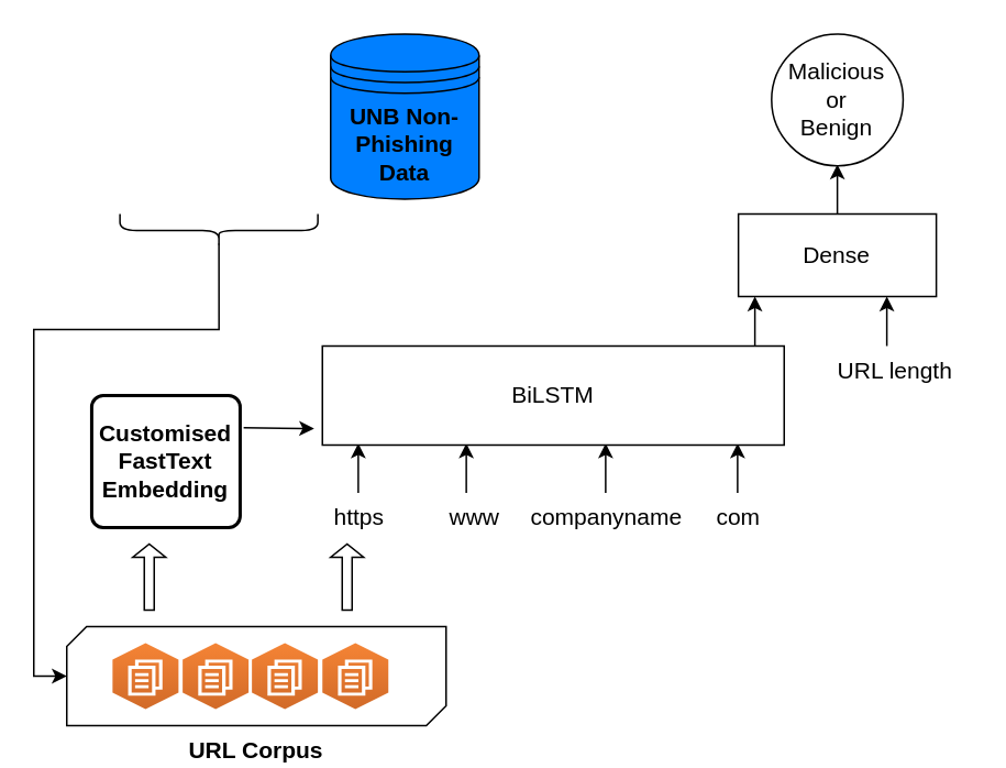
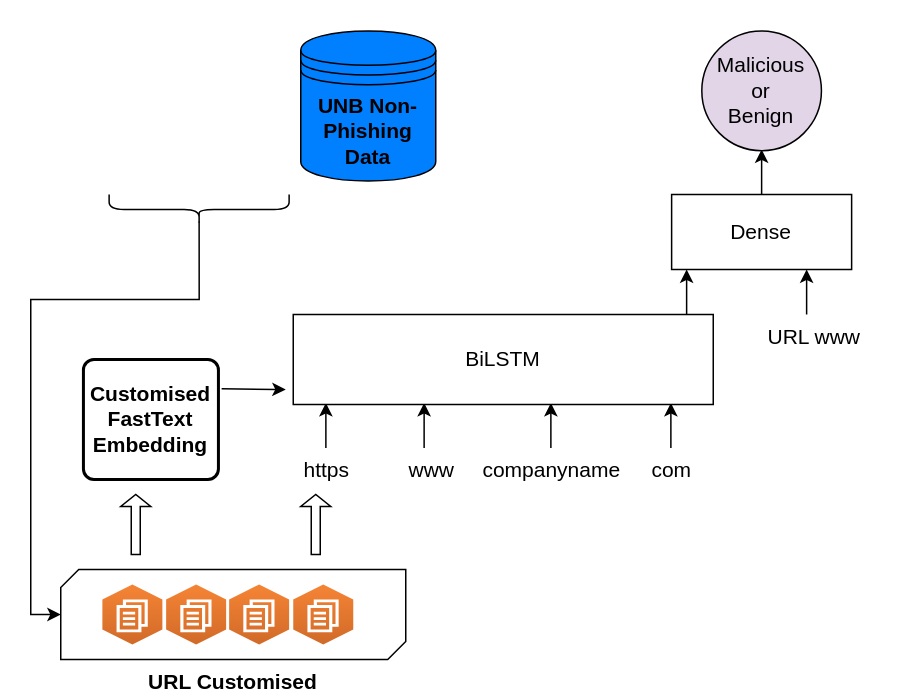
  <mxCell id="0" />
  <mxCell id="1" parent="0" />
  <mxCell id="2" value="&lt;font style=&quot;font-size: 14px;&quot;&gt;companyname&lt;/font&gt;" style="text;html=1;align=center;verticalAlign=middle;resizable=0;points=[];autosize=1;strokeColor=none;fillColor=none;" parent="1" vertex="1"><mxGeometry x="307.25" y="298" width="120" height="30" as="geometry" /></mxCell>
  <mxCell id="3" value="&lt;font style=&quot;font-size: 14px;&quot;&gt;www&lt;/font&gt;" style="text;html=1;align=center;verticalAlign=middle;resizable=0;points=[];autosize=1;strokeColor=none;fillColor=none;" parent="1" vertex="1"><mxGeometry x="262.25" y="298" width="50" height="30" as="geometry" /></mxCell>
  <mxCell id="4" value="&lt;font style=&quot;font-size: 14px;&quot;&gt;https&lt;/font&gt;" style="text;html=1;align=center;verticalAlign=middle;resizable=0;points=[];autosize=1;strokeColor=none;fillColor=none;" parent="1" vertex="1"><mxGeometry x="192.25" y="298" width="50" height="30" as="geometry" /></mxCell>
  <mxCell id="5" value="&lt;font style=&quot;font-size: 14px;&quot;&gt;com&lt;/font&gt;" style="text;html=1;align=center;verticalAlign=middle;resizable=0;points=[];autosize=1;strokeColor=none;fillColor=none;" parent="1" vertex="1"><mxGeometry x="422.25" y="298" width="50" height="30" as="geometry" /></mxCell>
  <mxCell id="6" value="" style="endArrow=classic;html=1;rounded=0;" parent="1" edge="1"><mxGeometry width="50" height="50" relative="1" as="geometry"><mxPoint x="216.75" y="298" as="sourcePoint" /><mxPoint x="216.75" y="268" as="targetPoint" /></mxGeometry></mxCell>
  <mxCell id="7" value="" style="endArrow=classic;html=1;rounded=0;" parent="1" edge="1"><mxGeometry width="50" height="50" relative="1" as="geometry"><mxPoint x="282.25" y="298" as="sourcePoint" /><mxPoint x="282.25" y="268" as="targetPoint" /></mxGeometry></mxCell>
  <mxCell id="8" value="" style="endArrow=classic;html=1;rounded=0;" parent="1" edge="1"><mxGeometry width="50" height="50" relative="1" as="geometry"><mxPoint x="366.75" y="298" as="sourcePoint" /><mxPoint x="366.75" y="268" as="targetPoint" /></mxGeometry></mxCell>
  <mxCell id="9" value="" style="endArrow=classic;html=1;rounded=0;" parent="1" edge="1"><mxGeometry width="50" height="50" relative="1" as="geometry"><mxPoint x="446.75" y="298" as="sourcePoint" /><mxPoint x="446.75" y="268" as="targetPoint" /></mxGeometry></mxCell>
  <mxCell id="10" value="" style="endArrow=classic;html=1;rounded=0;" parent="1" edge="1"><mxGeometry width="50" height="50" relative="1" as="geometry"><mxPoint x="457.25" y="209" as="sourcePoint" /><mxPoint x="457.25" y="179" as="targetPoint" /></mxGeometry></mxCell>
  <mxCell id="11" value="&lt;font style=&quot;font-size: 14px;&quot;&gt;Dense&lt;/font&gt;" style="rounded=0;whiteSpace=wrap;html=1;" parent="1" vertex="1"><mxGeometry x="447.25" y="129" width="120" height="50" as="geometry" /></mxCell>
  <mxCell id="12" value="" style="endArrow=classic;html=1;rounded=0;" parent="1" edge="1"><mxGeometry width="50" height="50" relative="1" as="geometry"><mxPoint x="537.25" y="209" as="sourcePoint" /><mxPoint x="537.25" y="179" as="targetPoint" /></mxGeometry></mxCell>
- <mxCell id="13" value="&lt;font style=&quot;font-size: 14px;&quot;&gt;URL length&lt;/font&gt;" style="text;html=1;align=center;verticalAlign=middle;resizable=0;points=[];autosize=1;strokeColor=none;fillColor=none;" parent="1" vertex="1"><mxGeometry x="497.25" y="209" width="90" height="30" as="geometry" /></mxCell>
+ <mxCell id="13" value="&lt;font style=&quot;font-size: 14px;&quot;&gt;URL www&lt;/font&gt;" style="text;html=1;align=center;verticalAlign=middle;resizable=0;points=[];autosize=1;strokeColor=none;fillColor=none;" parent="1" vertex="1"><mxGeometry x="497.25" y="209" width="90" height="30" as="geometry" /></mxCell>
  <mxCell id="14" value="" style="endArrow=classic;html=1;rounded=0;" parent="1" edge="1"><mxGeometry width="50" height="50" relative="1" as="geometry"><mxPoint x="507.25" y="129" as="sourcePoint" /><mxPoint x="507.25" y="99" as="targetPoint" /></mxGeometry></mxCell>
- <mxCell id="15" value="&lt;font style=&quot;font-size: 14px;&quot;&gt;Malicious&lt;br&gt;or&lt;br&gt;Benign&lt;/font&gt;" style="ellipse;whiteSpace=wrap;html=1;aspect=fixed;" parent="1" vertex="1"><mxGeometry x="467.38" y="20" width="79.75" height="79.75" as="geometry" /></mxCell>
+ <mxCell id="15" value="&lt;font style=&quot;font-size: 14px;&quot;&gt;Malicious&lt;br&gt;or&lt;br&gt;Benign&lt;/font&gt;" style="ellipse;whiteSpace=wrap;html=1;aspect=fixed;fillColor=#e1d5e7;" parent="1" vertex="1"><mxGeometry x="467.38" y="20" width="79.75" height="79.75" as="geometry" /></mxCell>
  <mxCell id="16" value="&lt;font style=&quot;font-size: 14px;&quot;&gt;BiLSTM&lt;/font&gt;" style="rounded=0;whiteSpace=wrap;html=1;" parent="1" vertex="1"><mxGeometry x="195" y="209" width="280" height="60" as="geometry" /></mxCell>
- <mxCell id="17" value="&lt;b style=&quot;border-color: var(--border-color);&quot;&gt;&lt;font style=&quot;font-size: 14px;&quot;&gt;URL Corpus&lt;/font&gt;&lt;/b&gt;" style="verticalLabelPosition=bottom;verticalAlign=top;html=1;shape=mxgraph.basic.diag_snip_rect;dx=6;whiteSpace=wrap;" parent="1" vertex="1"><mxGeometry x="40" y="379" width="230" height="60" as="geometry" /></mxCell>
+ <mxCell id="17" value="&lt;b style=&quot;border-color: var(--border-color);&quot;&gt;&lt;font style=&quot;font-size: 14px;&quot;&gt;URL Customised&lt;/font&gt;&lt;/b&gt;" style="verticalLabelPosition=bottom;verticalAlign=top;html=1;shape=mxgraph.basic.diag_snip_rect;dx=6;whiteSpace=wrap;" parent="1" vertex="1"><mxGeometry x="40" y="379" width="230" height="60" as="geometry" /></mxCell>
  <mxCell id="18" value="" style="outlineConnect=0;dashed=0;verticalLabelPosition=bottom;verticalAlign=top;align=center;html=1;shape=mxgraph.aws3.workdocs;fillColor=#D16A28;gradientColor=#F58435;gradientDirection=north;" parent="1" vertex="1"><mxGeometry x="67.75" y="389" width="40" height="40" as="geometry" /></mxCell>
  <mxCell id="19" value="" style="outlineConnect=0;dashed=0;verticalLabelPosition=bottom;verticalAlign=top;align=center;html=1;shape=mxgraph.aws3.workdocs;fillColor=#D16A28;gradientColor=#F58435;gradientDirection=north;" parent="1" vertex="1"><mxGeometry x="110.25" y="389" width="40" height="40" as="geometry" /></mxCell>
  <mxCell id="20" value="" style="outlineConnect=0;dashed=0;verticalLabelPosition=bottom;verticalAlign=top;align=center;html=1;shape=mxgraph.aws3.workdocs;fillColor=#D16A28;gradientColor=#F58435;gradientDirection=north;" parent="1" vertex="1"><mxGeometry x="152.25" y="389" width="40" height="40" as="geometry" /></mxCell>
  <mxCell id="21" value="&lt;b&gt;&lt;font style=&quot;font-size: 14px;&quot;&gt;Customised FastText Embedding&lt;/font&gt;&lt;/b&gt;" style="rounded=1;whiteSpace=wrap;html=1;absoluteArcSize=1;arcSize=14;strokeWidth=2;" parent="1" vertex="1"><mxGeometry x="55.12" y="239" width="90" height="80" as="geometry" /></mxCell>
  <mxCell id="22" value="" style="shape=singleArrow;direction=north;whiteSpace=wrap;html=1;" parent="1" vertex="1"><mxGeometry x="80" y="329" width="20" height="40" as="geometry" /></mxCell>
  <mxCell id="23" value="" style="endArrow=classic;html=1;rounded=0;" parent="1" edge="1"><mxGeometry width="50" height="50" relative="1" as="geometry"><mxPoint x="147.25" y="258.5" as="sourcePoint" /><mxPoint x="190" y="259" as="targetPoint" /></mxGeometry></mxCell>
  <mxCell id="24" value="" style="outlineConnect=0;dashed=0;verticalLabelPosition=bottom;verticalAlign=top;align=center;html=1;shape=mxgraph.aws3.workdocs;fillColor=#D16A28;gradientColor=#F58435;gradientDirection=north;" parent="1" vertex="1"><mxGeometry x="195" y="389" width="40" height="40" as="geometry" /></mxCell>
  <mxCell id="25" value="" style="shape=singleArrow;direction=north;whiteSpace=wrap;html=1;" parent="1" vertex="1"><mxGeometry x="200" y="329" width="20" height="40" as="geometry" /></mxCell>
  <mxCell id="26" value="&lt;b&gt;&lt;font style=&quot;font-size: 14px;&quot;&gt;UNB Non-Phishing Data&lt;/font&gt;&lt;/b&gt;" style="shape=datastore;whiteSpace=wrap;html=1;fillColor=#007FFF;" parent="1" vertex="1"><mxGeometry x="200" y="20" width="90" height="100" as="geometry" /></mxCell>
  <mxCell id="27" style="edgeStyle=orthogonalEdgeStyle;rounded=0;orthogonalLoop=1;jettySize=auto;html=1;exitX=0.1;exitY=0.5;exitDx=0;exitDy=0;exitPerimeter=0;entryX=0;entryY=0.5;entryDx=0;entryDy=0;entryPerimeter=0;" parent="1" source="28" target="17" edge="1"><mxGeometry relative="1" as="geometry"><Array as="points"><mxPoint x="132" y="199" /><mxPoint x="20" y="199" /><mxPoint x="20" y="409" /></Array></mxGeometry></mxCell>
  <mxCell id="28" value="" style="shape=curlyBracket;whiteSpace=wrap;html=1;rounded=1;labelPosition=left;verticalLabelPosition=middle;align=right;verticalAlign=middle;direction=north;" parent="1" vertex="1"><mxGeometry x="72.25" y="129" width="120" height="20" as="geometry" /></mxCell>
